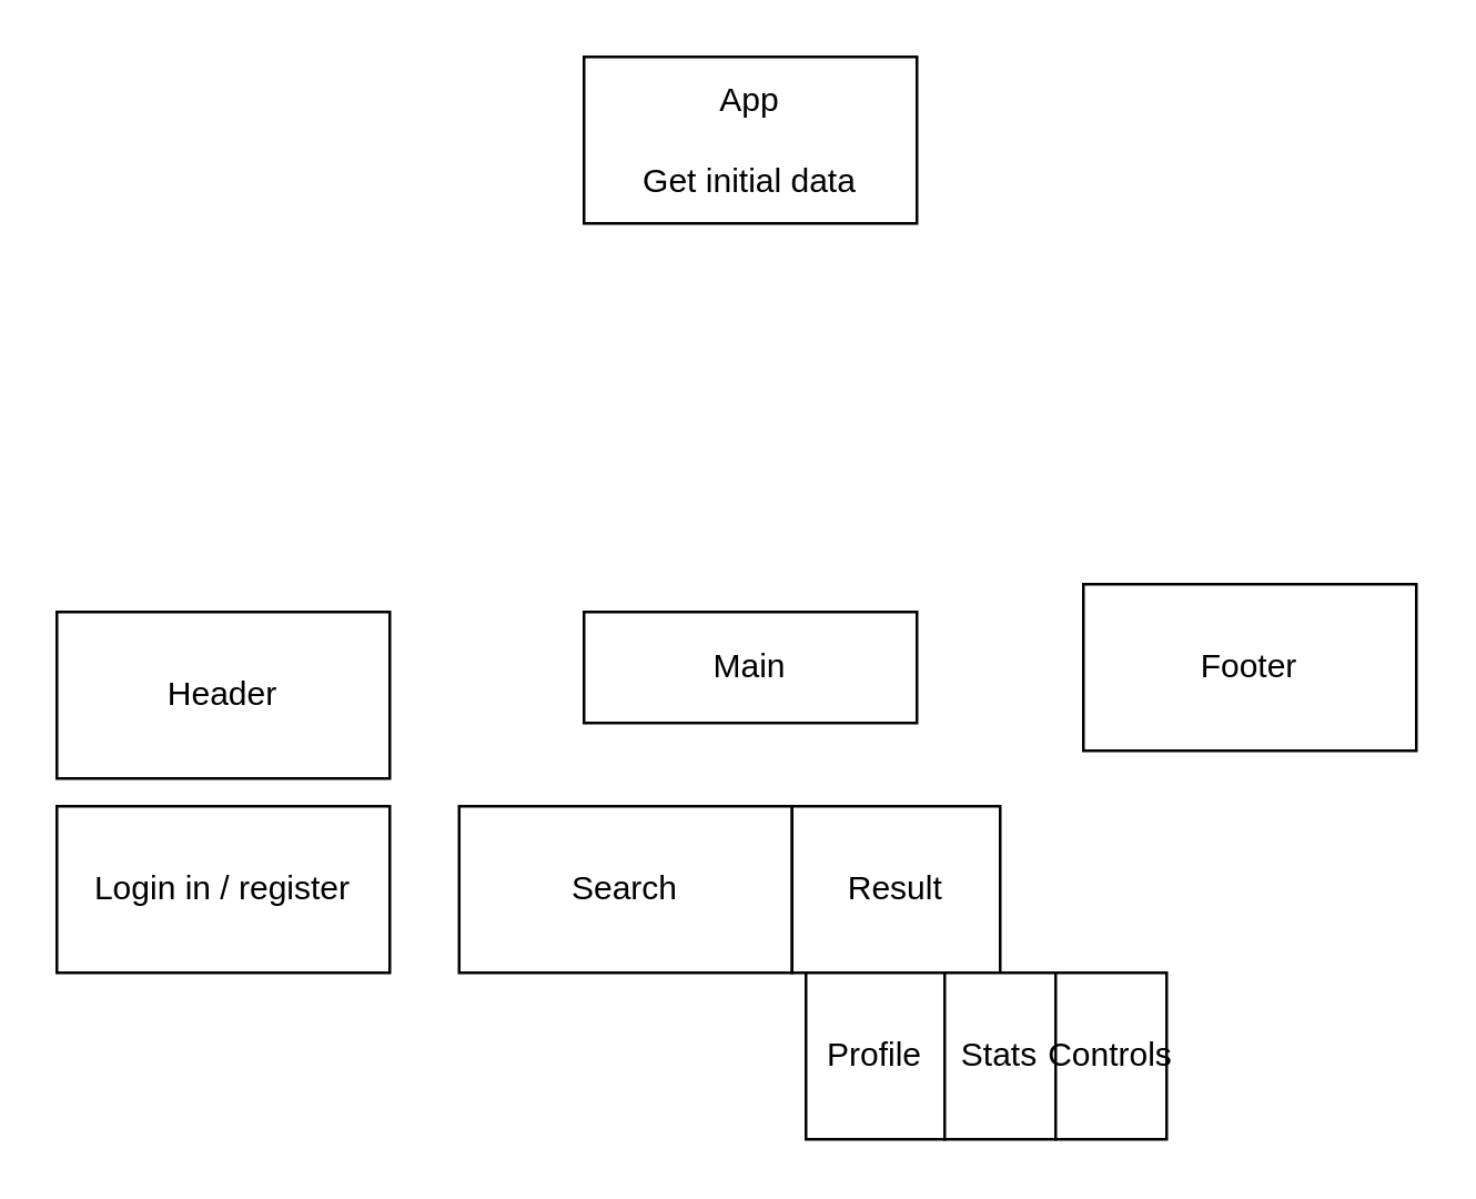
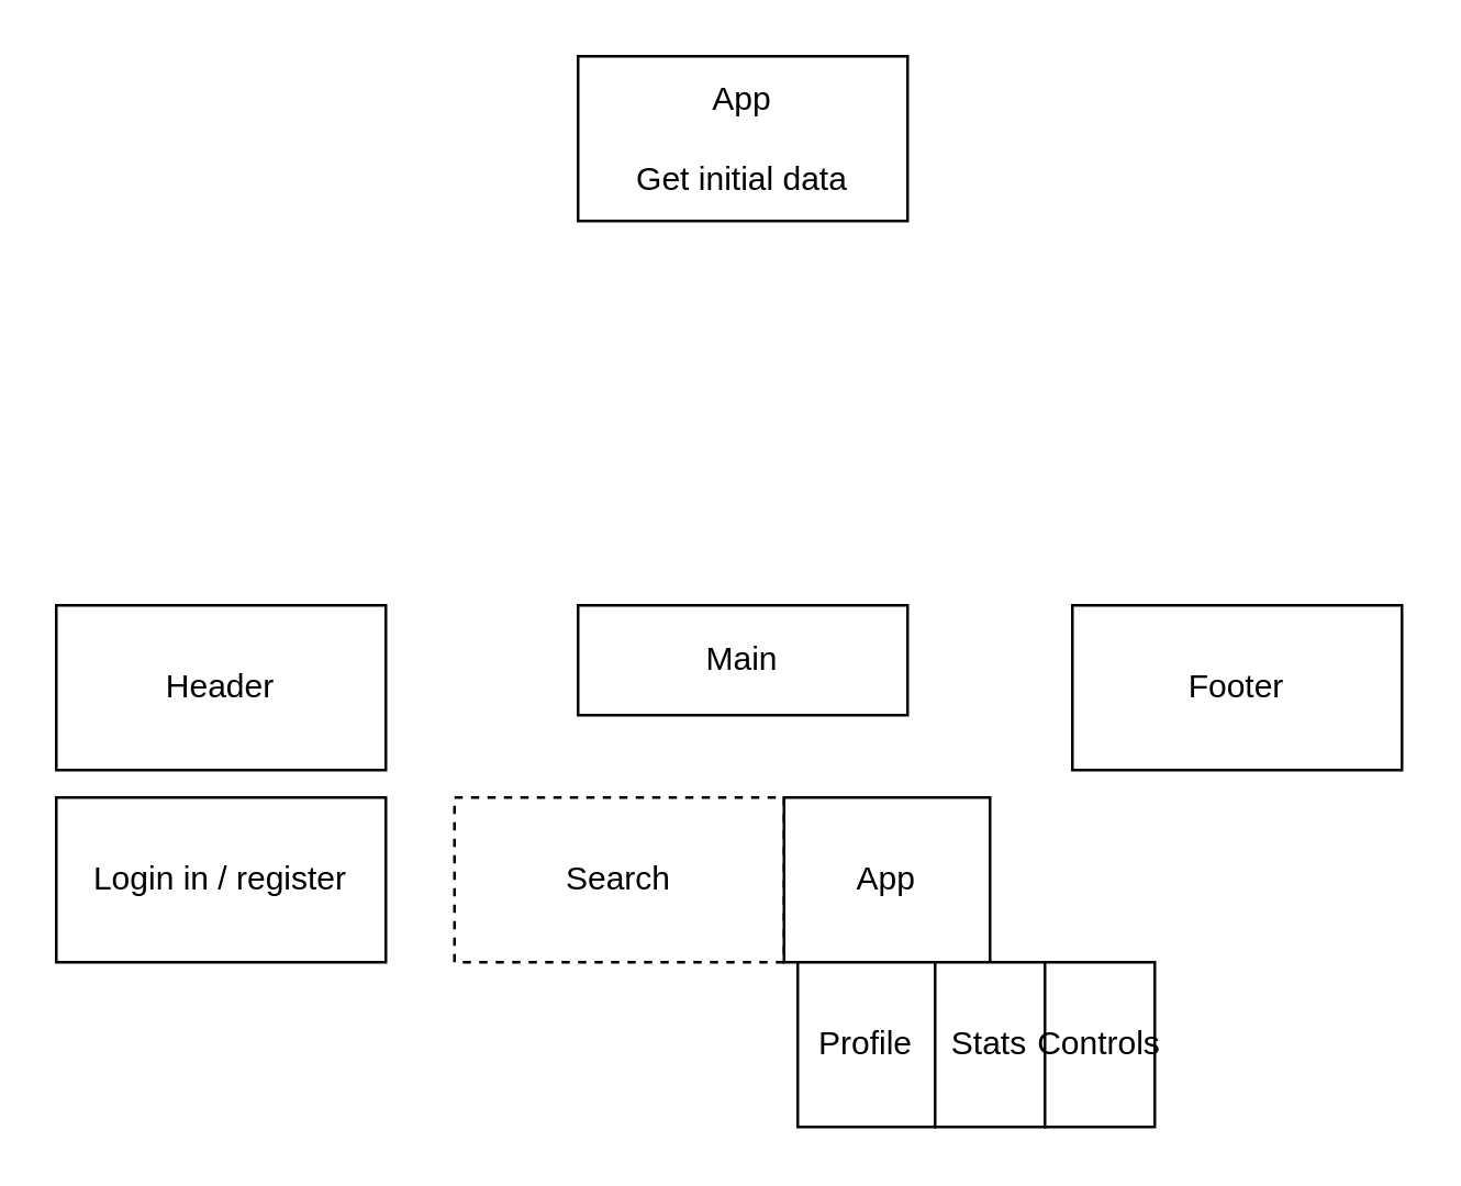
  <mxCell id="0" />
  <mxCell id="1" parent="0" />
  <mxCell id="2" value="App&lt;div&gt;&lt;br&gt;&lt;/div&gt;&lt;div&gt;Get initial data&lt;/div&gt;" style="rounded=0;whiteSpace=wrap;html=1;" vertex="1" parent="1"><mxGeometry x="210" y="20" width="120" height="60" as="geometry" /></mxCell>
  <mxCell id="3" value="Header" style="rounded=0;whiteSpace=wrap;html=1;" vertex="1" parent="1"><mxGeometry x="20" y="220" width="120" height="60" as="geometry" /></mxCell>
- <mxCell id="4" value="Footer" style="rounded=0;whiteSpace=wrap;html=1;" vertex="1" parent="1"><mxGeometry x="390" y="210" width="120" height="60" as="geometry" /></mxCell>
- <mxCell id="5" value="Search" style="rounded=0;whiteSpace=wrap;html=1;" vertex="1" parent="1"><mxGeometry x="165" y="290" width="120" height="60" as="geometry" /></mxCell>
- <mxCell id="6" value="Result" style="rounded=0;whiteSpace=wrap;html=1;" vertex="1" parent="1"><mxGeometry x="285" y="290" width="75" height="60" as="geometry" /></mxCell>
+ <mxCell id="4" value="Footer" style="rounded=0;whiteSpace=wrap;html=1;" vertex="1" parent="1"><mxGeometry x="390" y="220" width="120" height="60" as="geometry" /></mxCell>
+ <mxCell id="5" value="Search" style="rounded=0;whiteSpace=wrap;html=1;dashed=1;" vertex="1" parent="1"><mxGeometry x="165" y="290" width="120" height="60" as="geometry" /></mxCell>
+ <mxCell id="6" value="App" style="rounded=0;whiteSpace=wrap;html=1;" vertex="1" parent="1"><mxGeometry x="285" y="290" width="75" height="60" as="geometry" /></mxCell>
  <mxCell id="7" value="Profile" style="rounded=0;whiteSpace=wrap;html=1;" vertex="1" parent="1"><mxGeometry x="290" y="350" width="50" height="60" as="geometry" /></mxCell>
  <mxCell id="8" value="Stats" style="rounded=0;whiteSpace=wrap;html=1;" vertex="1" parent="1"><mxGeometry x="340" y="350" width="40" height="60" as="geometry" /></mxCell>
  <mxCell id="9" value="Controls" style="rounded=0;whiteSpace=wrap;html=1;" vertex="1" parent="1"><mxGeometry x="380" y="350" width="40" height="60" as="geometry" /></mxCell>
  <mxCell id="10" value="Login in / register" style="rounded=0;whiteSpace=wrap;html=1;" vertex="1" parent="1"><mxGeometry x="20" y="290" width="120" height="60" as="geometry" /></mxCell>
  <mxCell id="11" value="Main" style="rounded=0;whiteSpace=wrap;html=1;" vertex="1" parent="1"><mxGeometry x="210" y="220" width="120" height="40" as="geometry" /></mxCell>
